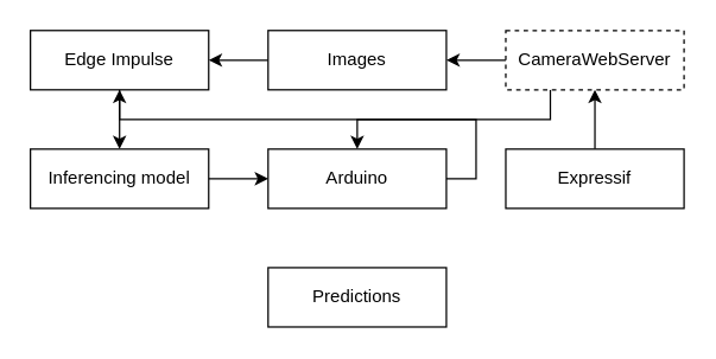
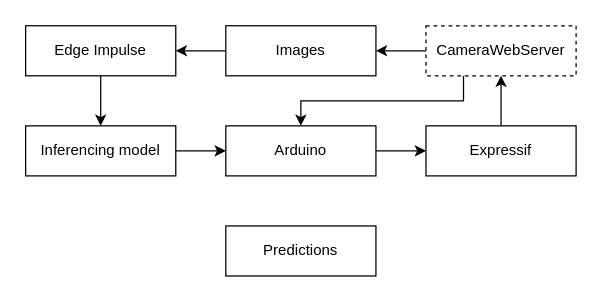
  <mxCell id="0" />
  <mxCell id="1" parent="0" />
- <mxCell id="2" style="edgeStyle=orthogonalEdgeStyle;rounded=0;orthogonalLoop=1;jettySize=auto;html=1;exitX=1;exitY=0.5;exitDx=0;exitDy=0;" edge="1" parent="1" source="3" target="10"><mxGeometry relative="1" as="geometry" /></mxCell>
+ <mxCell id="2" style="edgeStyle=orthogonalEdgeStyle;rounded=0;orthogonalLoop=1;jettySize=auto;html=1;exitX=1;exitY=0.5;exitDx=0;exitDy=0;entryX=0;entryY=0.5;entryDx=0;entryDy=0;" edge="1" parent="1" source="3" target="5"><mxGeometry relative="1" as="geometry" /></mxCell>
  <mxCell id="3" value="Arduino" style="rounded=0;whiteSpace=wrap;html=1;" vertex="1" parent="1"><mxGeometry x="180" y="100" width="120" height="40" as="geometry" /></mxCell>
  <mxCell id="4" style="edgeStyle=orthogonalEdgeStyle;rounded=0;orthogonalLoop=1;jettySize=auto;html=1;exitX=0.5;exitY=0;exitDx=0;exitDy=0;entryX=0.5;entryY=1;entryDx=0;entryDy=0;" edge="1" parent="1" source="5" target="8"><mxGeometry relative="1" as="geometry" /></mxCell>
  <mxCell id="5" value="Expressif" style="rounded=0;whiteSpace=wrap;html=1;" vertex="1" parent="1"><mxGeometry x="340" y="100" width="120" height="40" as="geometry" /></mxCell>
  <mxCell id="6" style="edgeStyle=orthogonalEdgeStyle;rounded=0;orthogonalLoop=1;jettySize=auto;html=1;exitX=0;exitY=0.5;exitDx=0;exitDy=0;entryX=1;entryY=0.5;entryDx=0;entryDy=0;" edge="1" parent="1" source="8" target="12"><mxGeometry relative="1" as="geometry" /></mxCell>
  <mxCell id="7" style="edgeStyle=orthogonalEdgeStyle;rounded=0;orthogonalLoop=1;jettySize=auto;html=1;exitX=0.25;exitY=1;exitDx=0;exitDy=0;" edge="1" parent="1" source="8" target="3"><mxGeometry relative="1" as="geometry" /></mxCell>
  <mxCell id="8" value="CameraWebServer" style="rounded=0;whiteSpace=wrap;html=1;dashed=1;" vertex="1" parent="1"><mxGeometry x="340" y="20" width="120" height="40" as="geometry" /></mxCell>
  <mxCell id="9" style="edgeStyle=orthogonalEdgeStyle;rounded=0;orthogonalLoop=1;jettySize=auto;html=1;exitX=0.5;exitY=1;exitDx=0;exitDy=0;entryX=0.5;entryY=0;entryDx=0;entryDy=0;" edge="1" parent="1" source="10" target="14"><mxGeometry relative="1" as="geometry" /></mxCell>
  <mxCell id="10" value="Edge Impulse" style="rounded=0;whiteSpace=wrap;html=1;" vertex="1" parent="1"><mxGeometry x="20" y="20" width="120" height="40" as="geometry" /></mxCell>
  <mxCell id="11" style="edgeStyle=orthogonalEdgeStyle;rounded=0;orthogonalLoop=1;jettySize=auto;html=1;exitX=0;exitY=0.5;exitDx=0;exitDy=0;entryX=1;entryY=0.5;entryDx=0;entryDy=0;" edge="1" parent="1" source="12" target="10"><mxGeometry relative="1" as="geometry" /></mxCell>
  <mxCell id="12" value="Images" style="rounded=0;whiteSpace=wrap;html=1;" vertex="1" parent="1"><mxGeometry x="180" y="20" width="120" height="40" as="geometry" /></mxCell>
  <mxCell id="13" style="edgeStyle=orthogonalEdgeStyle;rounded=0;orthogonalLoop=1;jettySize=auto;html=1;exitX=1;exitY=0.5;exitDx=0;exitDy=0;entryX=0;entryY=0.5;entryDx=0;entryDy=0;" edge="1" parent="1" source="14" target="3"><mxGeometry relative="1" as="geometry" /></mxCell>
  <mxCell id="14" value="Inferencing model" style="rounded=0;whiteSpace=wrap;html=1;" vertex="1" parent="1"><mxGeometry x="20" y="100" width="120" height="40" as="geometry" /></mxCell>
  <mxCell id="15" value="Predictions" style="rounded=0;whiteSpace=wrap;html=1;" vertex="1" parent="1"><mxGeometry x="180" y="180" width="120" height="40" as="geometry" /></mxCell>
